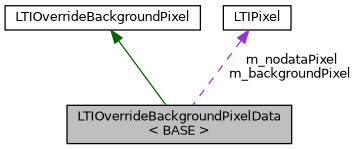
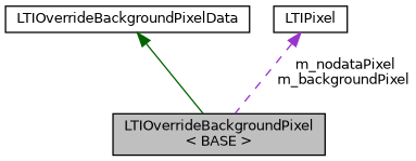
  digraph {
    node [color=black fontname=Helvetica fontsize=10 shape=record]
    edge [dir=back fontname=Helvetica fontsize=10 labelfontname=Helvetica labelfontsize=10]
-   n1 [fillcolor=grey75 fontcolor=black height=0.2 label="LTIOverrideBackgroundPixelData\l\< BASE \>" style=filled width=0.4]
-   n2 [height=0.2 label=LTIOverrideBackgroundPixel width=0.4]
+   n1 [fillcolor=grey75 fontcolor=black height=0.2 label="LTIOverrideBackgroundPixel\l\< BASE \>" style=filled width=0.4]
+   n2 [height=0.2 label=LTIOverrideBackgroundPixelData width=0.4]
    n3 [height=0.2 label=LTIPixel width=0.4]
    n2 -> n1 [color=darkgreen style=solid]
    n3 -> n1 [color=darkorchid3 label=" m_nodataPixel\nm_backgroundPixel" style=dashed]
  }
